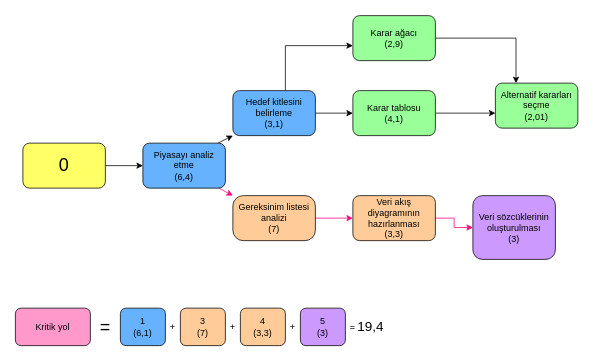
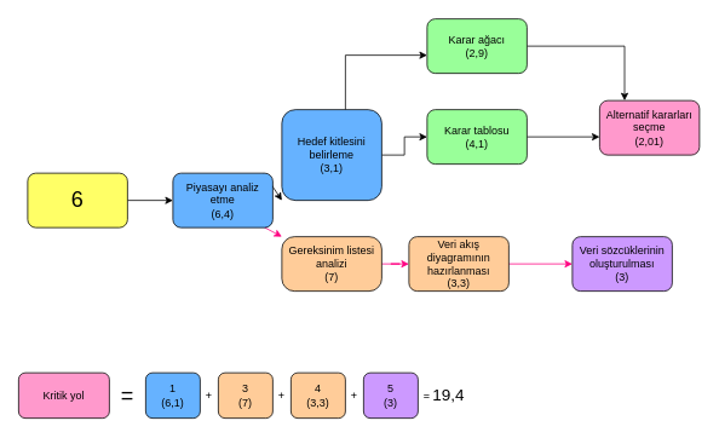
  <mxCell id="0" />
  <mxCell id="1" parent="0" />
  <mxCell id="2" style="rounded=0;orthogonalLoop=1;jettySize=auto;html=1;exitX=1;exitY=0;exitDx=0;exitDy=0;entryX=0;entryY=1;entryDx=0;entryDy=0;" edge="1" parent="1" target="7"><mxGeometry relative="1" as="geometry"><mxPoint x="290" y="190" as="sourcePoint" /></mxGeometry></mxCell>
  <mxCell id="3" style="rounded=0;orthogonalLoop=1;jettySize=auto;html=1;entryX=0;entryY=0;entryDx=0;entryDy=0;fillColor=#660066;strokeColor=#FF0080;" edge="1" parent="1" target="9"><mxGeometry relative="1" as="geometry"><mxPoint x="290" y="249.333" as="sourcePoint" /></mxGeometry></mxCell>
  <mxCell id="4" value="Piyasayı analiz etme&lt;br&gt;(6,4)" style="rounded=1;whiteSpace=wrap;html=1;fillColor=#66B2FF;" vertex="1" parent="1"><mxGeometry x="190" y="190" width="110" height="60" as="geometry" /></mxCell>
  <mxCell id="5" style="edgeStyle=orthogonalEdgeStyle;rounded=0;orthogonalLoop=1;jettySize=auto;html=1;entryX=0;entryY=0.5;entryDx=0;entryDy=0;" edge="1" parent="1" source="7" target="11"><mxGeometry relative="1" as="geometry" /></mxCell>
  <mxCell id="6" style="edgeStyle=orthogonalEdgeStyle;rounded=0;orthogonalLoop=1;jettySize=auto;html=1;entryX=0;entryY=0.667;entryDx=0;entryDy=0;entryPerimeter=0;" edge="1" parent="1" source="7" target="14"><mxGeometry relative="1" as="geometry"><mxPoint x="460" y="60" as="targetPoint" /><Array as="points"><mxPoint x="380" y="60" /></Array></mxGeometry></mxCell>
- <mxCell id="7" value="Hedef kitlesini belirleme&lt;br&gt;(3,1)" style="rounded=1;whiteSpace=wrap;html=1;fillColor=#66B2FF;" vertex="1" parent="1"><mxGeometry x="310" y="120" width="110" height="60" as="geometry" /></mxCell>
+ <mxCell id="7" value="Hedef kitlesini belirleme&lt;br&gt;(3,1)" style="rounded=1;whiteSpace=wrap;html=1;fillColor=#66B2FF;" vertex="1" parent="1"><mxGeometry x="310" y="120" width="110" height="100" as="geometry" /></mxCell>
  <mxCell id="8" style="edgeStyle=orthogonalEdgeStyle;rounded=0;orthogonalLoop=1;jettySize=auto;html=1;entryX=0;entryY=0.5;entryDx=0;entryDy=0;strokeColor=#FF0080;" edge="1" parent="1" source="9" target="16"><mxGeometry relative="1" as="geometry" /></mxCell>
  <mxCell id="9" value="Gereksinim listesi analizi&lt;br&gt;(7)" style="rounded=1;whiteSpace=wrap;html=1;arcSize=23;fillColor=#FFCC99;" vertex="1" parent="1"><mxGeometry x="310" y="260" width="110" height="60" as="geometry" /></mxCell>
  <mxCell id="10" style="rounded=0;orthogonalLoop=1;jettySize=auto;html=1;exitX=1;exitY=0.5;exitDx=0;exitDy=0;" edge="1" parent="1" source="11"><mxGeometry relative="1" as="geometry"><mxPoint x="660" y="150" as="targetPoint" /></mxGeometry></mxCell>
  <mxCell id="11" value="Karar tablosu&lt;br&gt;(4,1)" style="rounded=1;whiteSpace=wrap;html=1;fillColor=#99FF99;" vertex="1" parent="1"><mxGeometry x="470" y="120" width="110" height="60" as="geometry" /></mxCell>
- <mxCell id="12" value="Veri sözcüklerinin oluşturulması&lt;br&gt;(3)" style="rounded=1;whiteSpace=wrap;html=1;fillColor=#CC99FF;" vertex="1" parent="1"><mxGeometry x="630" y="260" width="110" height="85" as="geometry" /></mxCell>
+ <mxCell id="12" value="Veri sözcüklerinin oluşturulması&lt;br&gt;(3)" style="rounded=1;whiteSpace=wrap;html=1;fillColor=#CC99FF;" vertex="1" parent="1"><mxGeometry x="630" y="260" width="110" height="60" as="geometry" /></mxCell>
  <mxCell id="13" style="edgeStyle=orthogonalEdgeStyle;rounded=0;orthogonalLoop=1;jettySize=auto;html=1;entryX=0.25;entryY=0;entryDx=0;entryDy=0;" edge="1" parent="1" source="14" target="17"><mxGeometry relative="1" as="geometry" /></mxCell>
  <mxCell id="14" value="Karar ağacı&lt;br&gt;(2,9)" style="rounded=1;whiteSpace=wrap;html=1;fillColor=#99FF99;" vertex="1" parent="1"><mxGeometry x="470" y="20" width="110" height="60" as="geometry" /></mxCell>
  <mxCell id="15" style="edgeStyle=orthogonalEdgeStyle;rounded=0;orthogonalLoop=1;jettySize=auto;html=1;exitX=1;exitY=0.5;exitDx=0;exitDy=0;entryX=0;entryY=0.5;entryDx=0;entryDy=0;strokeColor=#FF0080;" edge="1" parent="1" source="16" target="12"><mxGeometry relative="1" as="geometry" /></mxCell>
- <mxCell id="16" value="Veri akış diyagramının hazırlanması&lt;br&gt;(3,3)" style="rounded=1;whiteSpace=wrap;html=1;fillColor=#FFCC99;" vertex="1" parent="1"><mxGeometry x="470" y="260" width="110" height="60" as="geometry" /></mxCell>
- <mxCell id="17" value="Alternatif kararları seçme&lt;br&gt;(2,01)" style="rounded=1;whiteSpace=wrap;html=1;fillColor=#99FF99;" vertex="1" parent="1"><mxGeometry x="660" y="110" width="110" height="60" as="geometry" /></mxCell>
+ <mxCell id="16" value="Veri akış diyagramının hazırlanması&lt;br&gt;(3,3)" style="rounded=1;whiteSpace=wrap;html=1;fillColor=#FFCC99;" vertex="1" parent="1"><mxGeometry x="450" y="260" width="110" height="60" as="geometry" /></mxCell>
+ <mxCell id="17" value="Alternatif kararları seçme&lt;br&gt;(2,01)" style="rounded=1;whiteSpace=wrap;html=1;fillColor=#ff99cc;" vertex="1" parent="1"><mxGeometry x="660" y="110" width="110" height="60" as="geometry" /></mxCell>
  <mxCell id="18" value="Kritik yol" style="rounded=1;whiteSpace=wrap;html=1;fillColor=#FF99CC;" vertex="1" parent="1"><mxGeometry x="20" y="410" width="100" height="50" as="geometry" /></mxCell>
  <mxCell id="19" value="&lt;font style=&quot;font-size: 24px;&quot;&gt;=&lt;/font&gt;" style="text;html=1;strokeColor=none;fillColor=none;align=center;verticalAlign=middle;whiteSpace=wrap;rounded=0;" vertex="1" parent="1"><mxGeometry x="110" y="420" width="60" height="30" as="geometry" /></mxCell>
  <mxCell id="20" value="1&lt;br&gt;(6,1)" style="rounded=1;whiteSpace=wrap;html=1;fillColor=#66B2FF;" vertex="1" parent="1"><mxGeometry x="160" y="410" width="60" height="50" as="geometry" /></mxCell>
  <mxCell id="21" value="3&lt;br&gt;(7)" style="rounded=1;whiteSpace=wrap;html=1;fillColor=#FFCC99;" vertex="1" parent="1"><mxGeometry x="240" y="410" width="60" height="50" as="geometry" /></mxCell>
  <mxCell id="22" value="4&lt;br&gt;(3,3)" style="rounded=1;whiteSpace=wrap;html=1;fillColor=#FFCC99;" vertex="1" parent="1"><mxGeometry x="320" y="410" width="60" height="50" as="geometry" /></mxCell>
  <mxCell id="23" value="5&lt;br&gt;(3)" style="rounded=1;whiteSpace=wrap;html=1;fillColor=#CC99FF;" vertex="1" parent="1"><mxGeometry x="400" y="410" width="60" height="50" as="geometry" /></mxCell>
  <mxCell id="24" value="+" style="text;html=1;strokeColor=none;fillColor=none;align=center;verticalAlign=middle;whiteSpace=wrap;rounded=0;" vertex="1" parent="1"><mxGeometry x="200" y="420" width="60" height="30" as="geometry" /></mxCell>
  <mxCell id="25" value="+" style="text;html=1;strokeColor=none;fillColor=none;align=center;verticalAlign=middle;whiteSpace=wrap;rounded=0;" vertex="1" parent="1"><mxGeometry x="280" y="420" width="60" height="30" as="geometry" /></mxCell>
  <mxCell id="26" value="+" style="text;html=1;strokeColor=none;fillColor=none;align=center;verticalAlign=middle;whiteSpace=wrap;rounded=0;" vertex="1" parent="1"><mxGeometry x="360" y="420" width="60" height="30" as="geometry" /></mxCell>
  <mxCell id="27" value="=" style="text;html=1;strokeColor=none;fillColor=none;align=center;verticalAlign=middle;whiteSpace=wrap;rounded=0;" vertex="1" parent="1"><mxGeometry x="440" y="420" width="60" height="30" as="geometry" /></mxCell>
  <mxCell id="28" style="edgeStyle=orthogonalEdgeStyle;rounded=0;orthogonalLoop=1;jettySize=auto;html=1;entryX=0;entryY=0.5;entryDx=0;entryDy=0;" edge="1" parent="1" source="29" target="4"><mxGeometry relative="1" as="geometry" /></mxCell>
- <mxCell id="29" value="&lt;font style=&quot;font-size: 24px;&quot;&gt;0&lt;/font&gt;" style="rounded=1;whiteSpace=wrap;html=1;fillColor=#FFFF66;" vertex="1" parent="1"><mxGeometry x="30" y="190" width="110" height="60" as="geometry" /></mxCell>
+ <mxCell id="29" value="&lt;font style=&quot;font-size: 24px;&quot;&gt;6&lt;/font&gt;" style="rounded=1;whiteSpace=wrap;html=1;fillColor=#FFFF66;" vertex="1" parent="1"><mxGeometry x="30" y="190" width="110" height="60" as="geometry" /></mxCell>
  <mxCell id="30" value="&lt;font style=&quot;font-size: 18px;&quot;&gt;19,4&lt;/font&gt;" style="text;html=1;strokeColor=none;fillColor=none;align=center;verticalAlign=middle;whiteSpace=wrap;rounded=0;" vertex="1" parent="1"><mxGeometry x="464" y="420" width="60" height="30" as="geometry" /></mxCell>
